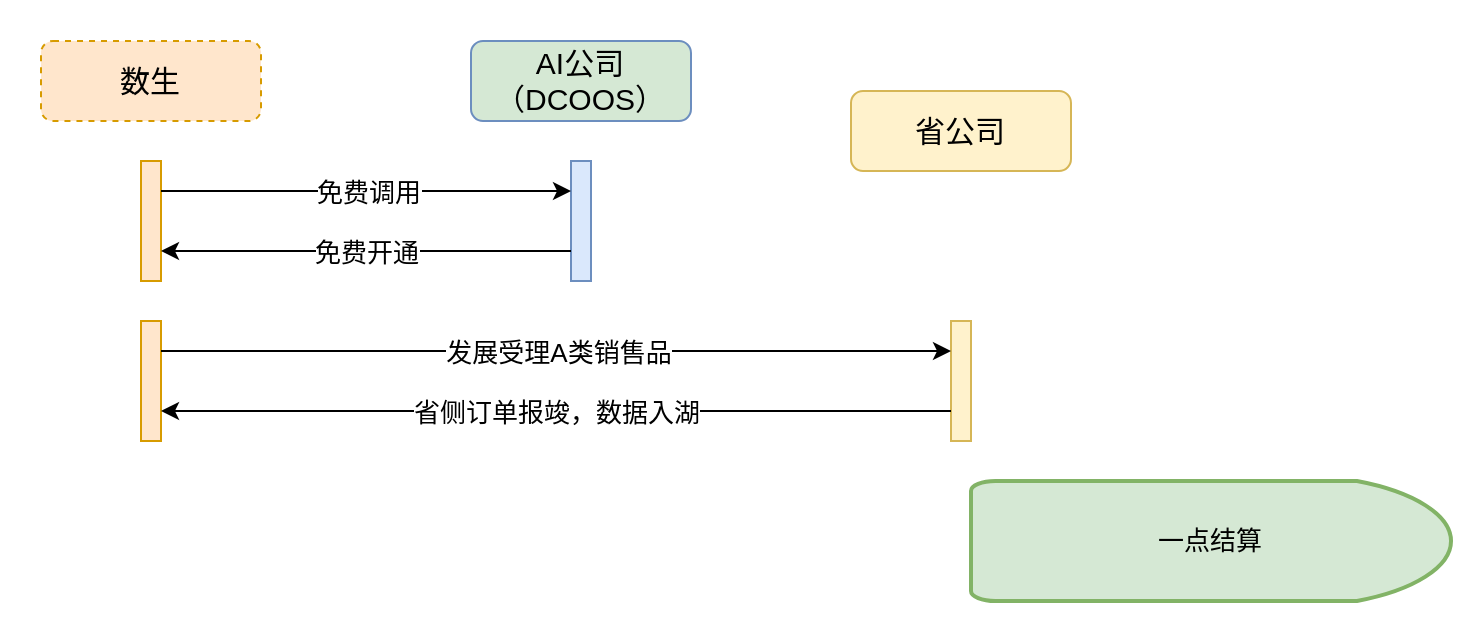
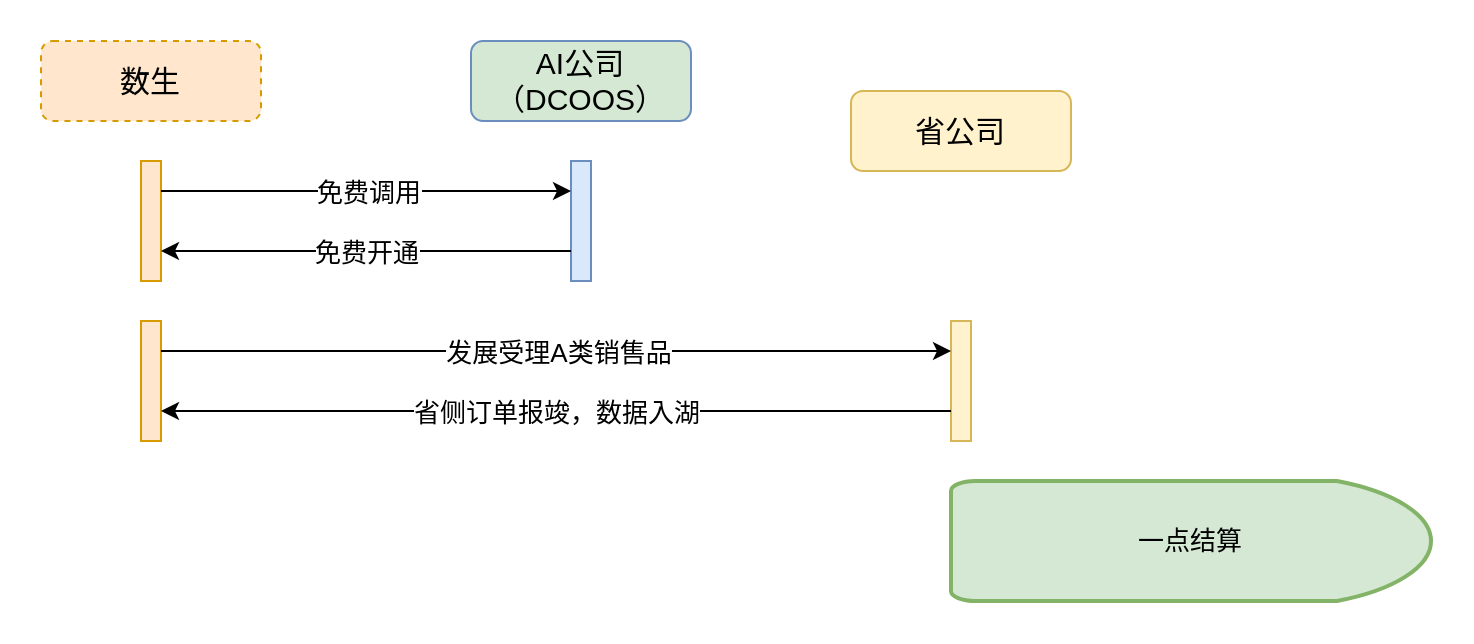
  <mxCell id="0" />
  <mxCell id="1" parent="0" />
  <mxCell id="2" value="&lt;font style=&quot;font-size: 15px;&quot;&gt;数生&lt;/font&gt;" style="rounded=1;whiteSpace=wrap;html=1;fillColor=#ffe6cc;strokeColor=#d79b00;dashed=1;" vertex="1" parent="1"><mxGeometry x="20" y="20" width="110" height="40" as="geometry" /></mxCell>
  <mxCell id="3" value="&lt;font style=&quot;font-size: 15px;&quot;&gt;AI公司（DCOOS）&lt;/font&gt;" style="rounded=1;whiteSpace=wrap;html=1;fillColor=#d5e8d4;strokeColor=#6c8ebf;" vertex="1" parent="1"><mxGeometry x="235" y="20" width="110" height="40" as="geometry" /></mxCell>
  <mxCell id="4" value="" style="rounded=0;whiteSpace=wrap;html=1;fillColor=#ffe6cc;strokeColor=#d79b00;" vertex="1" parent="1"><mxGeometry x="70" y="80" width="10" height="60" as="geometry" /></mxCell>
  <mxCell id="5" value="" style="rounded=0;whiteSpace=wrap;html=1;fillColor=#dae8fc;strokeColor=#6c8ebf;" vertex="1" parent="1"><mxGeometry x="285" y="80" width="10" height="60" as="geometry" /></mxCell>
  <mxCell id="6" value="" style="endArrow=classic;html=1;rounded=0;exitX=1;exitY=0.25;exitDx=0;exitDy=0;entryX=0;entryY=0.25;entryDx=0;entryDy=0;" edge="1" parent="1" source="4" target="5"><mxGeometry relative="1" as="geometry"><mxPoint x="135" y="150" as="sourcePoint" /><mxPoint x="235" y="150" as="targetPoint" /></mxGeometry></mxCell>
  <mxCell id="7" value="免费调用" style="edgeLabel;resizable=0;html=1;align=center;verticalAlign=middle;fontSize=13;" connectable="0" vertex="1" parent="6"><mxGeometry relative="1" as="geometry" /></mxCell>
  <mxCell id="8" value="" style="endArrow=classic;html=1;rounded=0;exitX=0;exitY=0.75;exitDx=0;exitDy=0;entryX=1;entryY=0.75;entryDx=0;entryDy=0;" edge="1" parent="1" source="5" target="4"><mxGeometry relative="1" as="geometry"><mxPoint x="335" y="260" as="sourcePoint" /><mxPoint x="435" y="260" as="targetPoint" /></mxGeometry></mxCell>
  <mxCell id="9" value="免费开通" style="edgeLabel;resizable=0;html=1;align=center;verticalAlign=middle;fontSize=13;" connectable="0" vertex="1" parent="8"><mxGeometry relative="1" as="geometry" /></mxCell>
  <mxCell id="10" value="&lt;font style=&quot;font-size: 15px;&quot;&gt;省公司&lt;/font&gt;" style="rounded=1;whiteSpace=wrap;html=1;fillColor=#fff2cc;strokeColor=#d6b656;" vertex="1" parent="1"><mxGeometry x="425" y="45" width="110" height="40" as="geometry" /></mxCell>
  <mxCell id="11" value="" style="rounded=0;whiteSpace=wrap;html=1;fillColor=#ffe6cc;strokeColor=#d79b00;" vertex="1" parent="1"><mxGeometry x="70" y="160" width="10" height="60" as="geometry" /></mxCell>
  <mxCell id="12" value="" style="rounded=0;whiteSpace=wrap;html=1;fillColor=#fff2cc;strokeColor=#d6b656;" vertex="1" parent="1"><mxGeometry x="475" y="160" width="10" height="60" as="geometry" /></mxCell>
  <mxCell id="13" value="" style="endArrow=classic;html=1;rounded=0;exitX=1;exitY=0.25;exitDx=0;exitDy=0;entryX=0;entryY=0.25;entryDx=0;entryDy=0;" edge="1" parent="1" source="11" target="12"><mxGeometry relative="1" as="geometry"><mxPoint x="115" y="200" as="sourcePoint" /><mxPoint x="215" y="200" as="targetPoint" /></mxGeometry></mxCell>
  <mxCell id="14" value="&lt;font style=&quot;font-size: 13px;&quot;&gt;发展受理A类销售品&lt;/font&gt;" style="edgeLabel;resizable=0;html=1;align=center;verticalAlign=middle;" connectable="0" vertex="1" parent="13"><mxGeometry relative="1" as="geometry" /></mxCell>
  <mxCell id="15" value="" style="endArrow=classic;html=1;rounded=0;exitX=0;exitY=0.75;exitDx=0;exitDy=0;entryX=1;entryY=0.75;entryDx=0;entryDy=0;" edge="1" parent="1" source="12" target="11"><mxGeometry relative="1" as="geometry"><mxPoint x="335" y="260" as="sourcePoint" /><mxPoint x="435" y="260" as="targetPoint" /></mxGeometry></mxCell>
  <mxCell id="16" value="省侧订单报竣，数据入湖" style="edgeLabel;resizable=0;html=1;align=center;verticalAlign=middle;fontSize=13;" connectable="0" vertex="1" parent="15"><mxGeometry relative="1" as="geometry" /></mxCell>
- <mxCell id="17" value="&lt;font style=&quot;font-size: 13px;&quot;&gt;一点结算&lt;/font&gt;" style="strokeWidth=2;html=1;shape=mxgraph.flowchart.delay;whiteSpace=wrap;fillColor=#d5e8d4;strokeColor=#82b366;" vertex="1" parent="1"><mxGeometry x="485" y="240" width="240" height="60" as="geometry" /></mxCell>
+ <mxCell id="17" value="&lt;font style=&quot;font-size: 13px;&quot;&gt;一点结算&lt;/font&gt;" style="strokeWidth=2;html=1;shape=mxgraph.flowchart.delay;whiteSpace=wrap;fillColor=#d5e8d4;strokeColor=#82b366;" vertex="1" parent="1"><mxGeometry x="475" y="240" width="240" height="60" as="geometry" /></mxCell>
